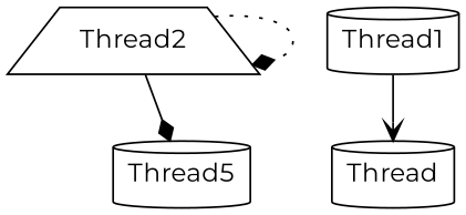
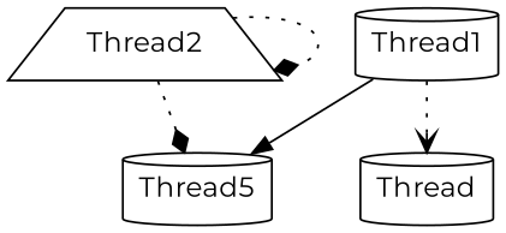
  digraph {
    fontname=Montserrat
    node [color=black fontname=Montserrat shape=cylinder]
    edge [arrowhead=diamond fontname=Montserrat style=solid]
    n1 [label=Thread5]
    Thread1
    Thread [color=""]
    Thread2 [shape=trapezium]
-   Thread1 -> Thread [arrowhead=vee]
-   Thread2 -> n1
+   Thread1 -> n1 [arrowhead=normal]
+   Thread1 -> Thread [arrowhead=vee style=dotted]
+   Thread2 -> n1 [style=dotted]
    Thread2 -> Thread2 [style=dotted]
  }
